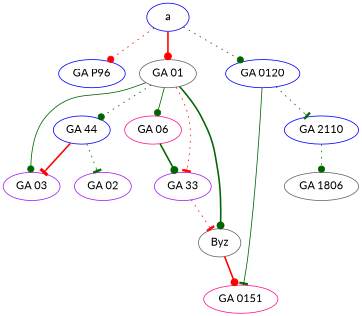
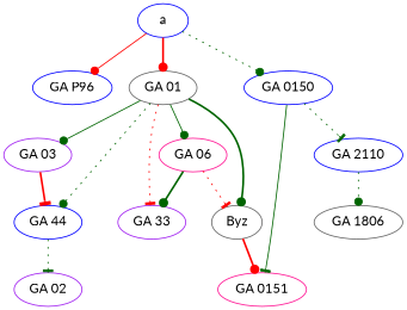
  digraph {
    fontname=Lato
    rankdir=TB
    node [color=blue fontname=Lato shape=ellipse]
    edge [arrowhead=dot color=darkgreen fontname=Lato style=dotted]
    n1 [label="GA P96"]
    a
    "GA 01" [color=gray40]
-   "GA 0150" [label="GA 0120"]
+   "GA 0150"
    "GA 03" [color=purple]
    n6 [label="GA 44"]
    "GA 06" [color=deeppink]
    "GA 33" [color=purple]
    Byz [color=gray40]
    "GA 0151" [color=deeppink]
    "GA 2110"
    "GA 02" [color=purple]
    n13 [color=gray40 label="GA 1806"]
-   a -> n1 [color=red]
+   a -> n1 [color=red style=solid]
    a -> "GA 01" [color=red style=bold]
    a -> "GA 0150"
    "GA 01" -> "GA 03" [style=solid]
    "GA 01" -> n6
    "GA 01" -> "GA 06" [style=solid]
    "GA 01" -> "GA 33" [arrowhead=tee color=red]
    "GA 01" -> Byz [style=bold]
    "GA 0150" -> "GA 0151" [arrowhead=tee style=solid]
    "GA 0150" -> "GA 2110" [arrowhead=tee]
-   n6 -> "GA 03" [arrowhead=tee color=red style=bold]
+   "GA 03" -> n6 [arrowhead=tee color=red style=bold]
    n6 -> "GA 02" [arrowhead=tee]
    "GA 06" -> "GA 33" [style=bold]
-   "GA 33" -> Byz [arrowhead=tee color=red]
+   "GA 06" -> Byz [arrowhead=tee color=red]
    Byz -> "GA 0151" [color=red style=bold]
    "GA 2110" -> n13
  }
